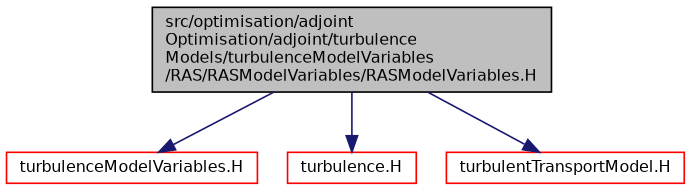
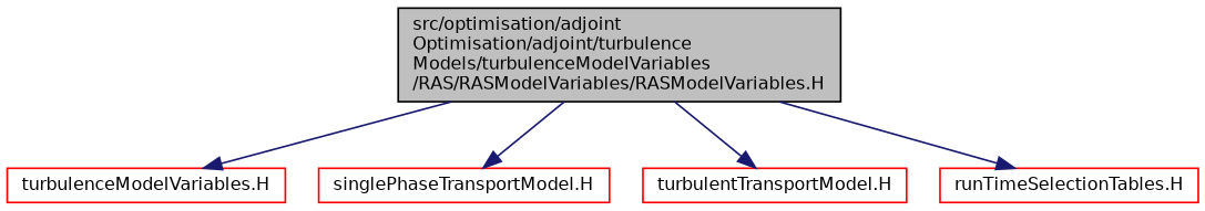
  digraph {
    node [color=red fontname=Helvetica fontsize=10 shape=record]
    edge [color=midnightblue fontname=Helvetica fontsize=10 labelfontname=Helvetica labelfontsize=10 style=solid]
    n1 [color=black fillcolor=grey75 fontcolor=black height=0.2 label="src/optimisation/adjoint\lOptimisation/adjoint/turbulence\lModels/turbulenceModelVariables\l/RAS/RASModelVariables/RASModelVariables.H" style=filled width=0.4]
    n2 [height=0.2 label="turbulenceModelVariables.H" width=0.4]
-   n3 [height=0.2 label="turbulence.H" width=0.4]
+   n3 [height=0.2 label="singlePhaseTransportModel.H" width=0.4]
    n4 [height=0.2 label="turbulentTransportModel.H" width=0.4]
+   n5 [height=0.2 label="runTimeSelectionTables.H" width=0.4]
    n1 -> n2
    n1 -> n3
    n1 -> n4
+   n1 -> n5
  }
